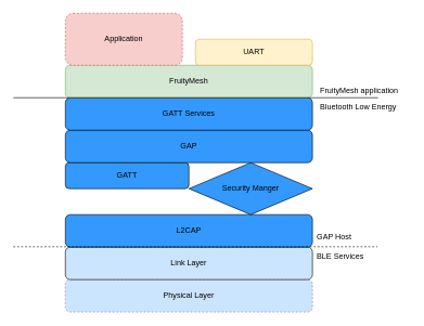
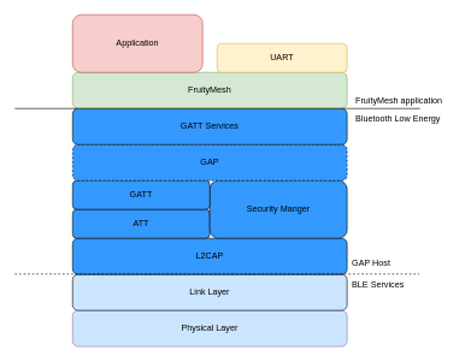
  <mxCell id="0" />
  <mxCell id="1" parent="0" />
- <mxCell id="2" value="Physical Layer" style="rounded=1;whiteSpace=wrap;html=1;fillColor=#CCE5FF;strokeColor=#9673a6;dashed=1;" parent="1" vertex="1"><mxGeometry x="100" y="430" width="380" height="50" as="geometry" /></mxCell>
+ <mxCell id="2" value="Physical Layer" style="rounded=1;whiteSpace=wrap;html=1;fillColor=#CCE5FF;strokeColor=#9673a6;" parent="1" vertex="1"><mxGeometry x="100" y="430" width="380" height="50" as="geometry" /></mxCell>
  <mxCell id="3" value="Link Layer" style="rounded=1;whiteSpace=wrap;html=1;fillColor=#CCE5FF;" parent="1" vertex="1"><mxGeometry x="100" y="380" width="380" height="50" as="geometry" /></mxCell>
  <mxCell id="4" value="L2CAP" style="rounded=1;whiteSpace=wrap;html=1;fillColor=#3399FF;" parent="1" vertex="1"><mxGeometry x="100" y="330" width="380" height="50" as="geometry" /></mxCell>
- <mxCell id="6" value="Security Manger" style="rhombus;whiteSpace=wrap;html=1;fillColor=#3399FF;" parent="1" vertex="1"><mxGeometry x="290" y="250" width="190" height="80" as="geometry" /></mxCell>
+ <mxCell id="5" value="ATT" style="rounded=1;whiteSpace=wrap;html=1;fillColor=#3399FF;" parent="1" vertex="1"><mxGeometry x="100" y="290" width="190" height="40" as="geometry" /></mxCell>
+ <mxCell id="6" value="Security Manger" style="rounded=1;whiteSpace=wrap;html=1;fillColor=#3399FF;" parent="1" vertex="1"><mxGeometry x="290" y="250" width="190" height="80" as="geometry" /></mxCell>
  <mxCell id="7" value="GATT" style="rounded=1;whiteSpace=wrap;html=1;fillColor=#3399FF;" parent="1" vertex="1"><mxGeometry x="100" y="250" width="190" height="40" as="geometry" /></mxCell>
- <mxCell id="8" value="GAP" style="rounded=1;whiteSpace=wrap;html=1;fillColor=#3399FF;" parent="1" vertex="1"><mxGeometry x="100" y="200" width="380" height="50" as="geometry" /></mxCell>
+ <mxCell id="8" value="GAP" style="rounded=1;whiteSpace=wrap;html=1;fillColor=#3399FF;dashed=1;" parent="1" vertex="1"><mxGeometry x="100" y="200" width="380" height="50" as="geometry" /></mxCell>
  <mxCell id="9" value="GATT Services" style="rounded=1;whiteSpace=wrap;html=1;fillColor=#3399FF;" parent="1" vertex="1"><mxGeometry x="100" y="150" width="380" height="50" as="geometry" /></mxCell>
  <mxCell id="10" value="FruityMesh" style="rounded=1;whiteSpace=wrap;html=1;fillColor=#d5e8d4;strokeColor=#82b366;" parent="1" vertex="1"><mxGeometry x="100" y="100" width="380" height="50" as="geometry" /></mxCell>
- <mxCell id="11" value="Application" style="rounded=1;whiteSpace=wrap;html=1;fillColor=#f8cecc;strokeColor=#b85450;dashed=1;" parent="1" vertex="1"><mxGeometry x="100" y="20" width="180" height="80" as="geometry" /></mxCell>
+ <mxCell id="11" value="Application" style="rounded=1;whiteSpace=wrap;html=1;fillColor=#f8cecc;strokeColor=#b85450;" parent="1" vertex="1"><mxGeometry x="100" y="20" width="180" height="80" as="geometry" /></mxCell>
  <mxCell id="12" value="UART" style="rounded=1;whiteSpace=wrap;html=1;fillColor=#fff2cc;strokeColor=#d6b656;" parent="1" vertex="1"><mxGeometry x="300" y="60" width="180" height="40" as="geometry" /></mxCell>
  <mxCell id="13" value="Bluetooth Low Energy" style="text;html=1;resizable=0;points=[];autosize=1;align=left;verticalAlign=top;spacingTop=-4;" parent="1" vertex="1"><mxGeometry x="490" y="155" width="130" height="20" as="geometry" /></mxCell>
  <mxCell id="14" value="FruityMesh application" style="text;html=1;resizable=0;points=[];autosize=1;align=left;verticalAlign=top;spacingTop=-4;" parent="1" vertex="1"><mxGeometry x="490" y="130" width="140" height="20" as="geometry" /></mxCell>
  <mxCell id="15" value="" style="endArrow=none;dashed=1;html=1;" edge="1" parent="1"><mxGeometry width="50" height="50" relative="1" as="geometry"><mxPoint x="20" y="379.5" as="sourcePoint" /><mxPoint x="580" y="379.5" as="targetPoint" /></mxGeometry></mxCell>
  <mxCell id="16" value="GAP Host" style="text;html=1;resizable=0;points=[];autosize=1;align=left;verticalAlign=top;spacingTop=-4;" vertex="1" parent="1"><mxGeometry x="485" y="355" width="70" height="20" as="geometry" /></mxCell>
  <mxCell id="17" value="BLE Services" style="text;html=1;resizable=0;points=[];autosize=1;align=left;verticalAlign=top;spacingTop=-4;" vertex="1" parent="1"><mxGeometry x="485" y="385" width="90" height="20" as="geometry" /></mxCell>
  <mxCell id="18" value="" style="endArrow=none;html=1;" edge="1" parent="1"><mxGeometry width="50" height="50" relative="1" as="geometry"><mxPoint x="20" y="150" as="sourcePoint" /><mxPoint x="581" y="150" as="targetPoint" /></mxGeometry></mxCell>
